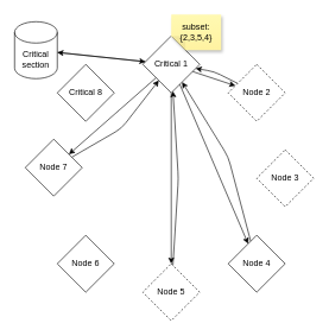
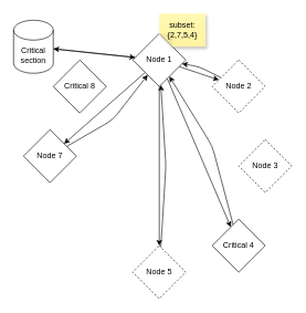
  <mxCell id="0" />
  <mxCell id="1" parent="0" />
  <mxCell id="2" style="edgeStyle=none;html=1;" edge="1" parent="1" source="7" target="17"><mxGeometry relative="1" as="geometry" /></mxCell>
  <mxCell id="3" style="edgeStyle=none;html=1;" edge="1" parent="1" source="7" target="9"><mxGeometry relative="1" as="geometry" /></mxCell>
  <mxCell id="4" style="edgeStyle=none;html=1;" edge="1" parent="1" source="7" target="12"><mxGeometry relative="1" as="geometry" /></mxCell>
  <mxCell id="5" style="edgeStyle=none;html=1;" edge="1" parent="1" source="7" target="14"><mxGeometry relative="1" as="geometry" /></mxCell>
  <mxCell id="6" style="edgeStyle=none;html=1;" edge="1" parent="1" source="7" target="20"><mxGeometry relative="1" as="geometry" /></mxCell>
- <mxCell id="7" value="Critical 1" style="rhombus;whiteSpace=wrap;html=1;" parent="1" vertex="1"><mxGeometry x="200" y="50" width="80" height="80" as="geometry" /></mxCell>
+ <mxCell id="7" value="Node 1" style="rhombus;whiteSpace=wrap;html=1;" parent="1" vertex="1"><mxGeometry x="200" y="50" width="80" height="80" as="geometry" /></mxCell>
  <mxCell id="8" style="edgeStyle=none;html=1;" edge="1" parent="1" source="9" target="7"><mxGeometry relative="1" as="geometry"><Array as="points"><mxPoint x="300" y="100" /></Array></mxGeometry></mxCell>
  <mxCell id="9" value="Node 2" style="rhombus;whiteSpace=wrap;html=1;dashed=1;" parent="1" vertex="1"><mxGeometry x="320" y="90" width="80" height="80" as="geometry" /></mxCell>
  <mxCell id="10" value="Node 3" style="rhombus;whiteSpace=wrap;html=1;dashed=1;" parent="1" vertex="1"><mxGeometry x="360" y="210" width="80" height="80" as="geometry" /></mxCell>
  <mxCell id="11" style="edgeStyle=none;html=1;" edge="1" parent="1" source="12" target="7"><mxGeometry relative="1" as="geometry"><Array as="points"><mxPoint x="320" y="220" /></Array></mxGeometry></mxCell>
- <mxCell id="12" value="Node 4" style="rhombus;whiteSpace=wrap;html=1;" parent="1" vertex="1"><mxGeometry x="320" y="330" width="80" height="80" as="geometry" /></mxCell>
+ <mxCell id="12" value="Critical 4" style="rhombus;whiteSpace=wrap;html=1;" parent="1" vertex="1"><mxGeometry x="320" y="330" width="80" height="80" as="geometry" /></mxCell>
  <mxCell id="13" style="edgeStyle=none;html=1;" edge="1" parent="1" source="14" target="7"><mxGeometry relative="1" as="geometry"><Array as="points"><mxPoint x="250" y="250" /></Array></mxGeometry></mxCell>
  <mxCell id="14" value="Node 5" style="rhombus;whiteSpace=wrap;html=1;dashed=1;" parent="1" vertex="1"><mxGeometry x="200" y="370" width="80" height="80" as="geometry" /></mxCell>
- <mxCell id="15" value="Node 6" style="rhombus;whiteSpace=wrap;html=1;" parent="1" vertex="1"><mxGeometry x="80" y="330" width="80" height="80" as="geometry" /></mxCell>
  <mxCell id="16" style="edgeStyle=none;html=1;" edge="1" parent="1" source="17" target="7"><mxGeometry relative="1" as="geometry"><Array as="points"><mxPoint x="170" y="180" /></Array></mxGeometry></mxCell>
  <mxCell id="17" value="Node 7" style="rhombus;whiteSpace=wrap;html=1;" parent="1" vertex="1"><mxGeometry x="35" y="195" width="80" height="80" as="geometry" /></mxCell>
  <mxCell id="18" value="Critical 8" style="rhombus;whiteSpace=wrap;html=1;" parent="1" vertex="1"><mxGeometry x="80" y="90" width="80" height="80" as="geometry" /></mxCell>
  <mxCell id="19" style="edgeStyle=none;html=1;" edge="1" parent="1" source="20" target="7"><mxGeometry relative="1" as="geometry" /></mxCell>
  <mxCell id="20" value="Critical section" style="shape=cylinder3;whiteSpace=wrap;html=1;boundedLbl=1;backgroundOutline=1;size=15;" parent="1" vertex="1"><mxGeometry x="20" y="30" width="60" height="80" as="geometry" /></mxCell>
- <mxCell id="21" value="subset:&lt;br&gt;{2,3,5,4}" style="shape=note;whiteSpace=wrap;html=1;backgroundOutline=1;fontColor=#000000;darkOpacity=0.05;fillColor=#FFF9B2;strokeColor=none;fillStyle=solid;direction=west;gradientDirection=north;gradientColor=#FFF2A1;shadow=1;size=20;pointerEvents=1;" vertex="1" parent="1"><mxGeometry x="240" y="20" width="70" height="50" as="geometry" /></mxCell>
+ <mxCell id="21" value="subset:&lt;br&gt;{2,7,5,4}" style="shape=note;whiteSpace=wrap;html=1;backgroundOutline=1;fontColor=#000000;darkOpacity=0.05;fillColor=#FFF9B2;strokeColor=none;fillStyle=solid;direction=west;gradientDirection=north;gradientColor=#FFF2A1;shadow=1;size=20;pointerEvents=1;" vertex="1" parent="1"><mxGeometry x="240" y="20" width="70" height="50" as="geometry" /></mxCell>
